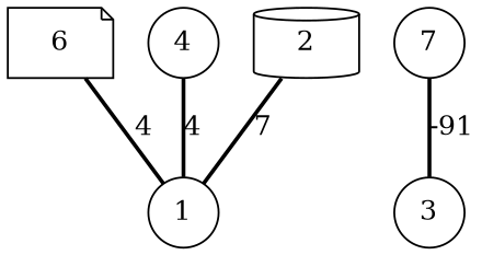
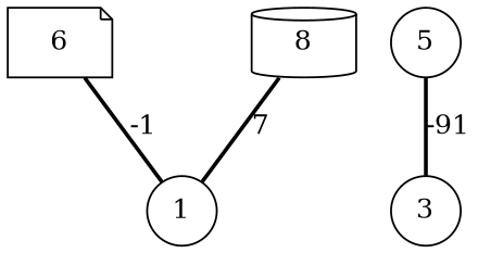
  graph {
    fontname="Helvetica,Arial,sans-serif"
    node [shape=circle]
    edge [style=bold]
    6 [shape=note]
    1
-   5 [label=7]
+   5
    3
-   4
-   2 [shape=cylinder]
-   6 -- 1 [label=4]
+   2 [shape=cylinder label=8]
+   6 -- 1 [label=-1]
    5 -- 3 [label=-91]
-   4 -- 1 [label=4]
    2 -- 1 [label=7]
  }
